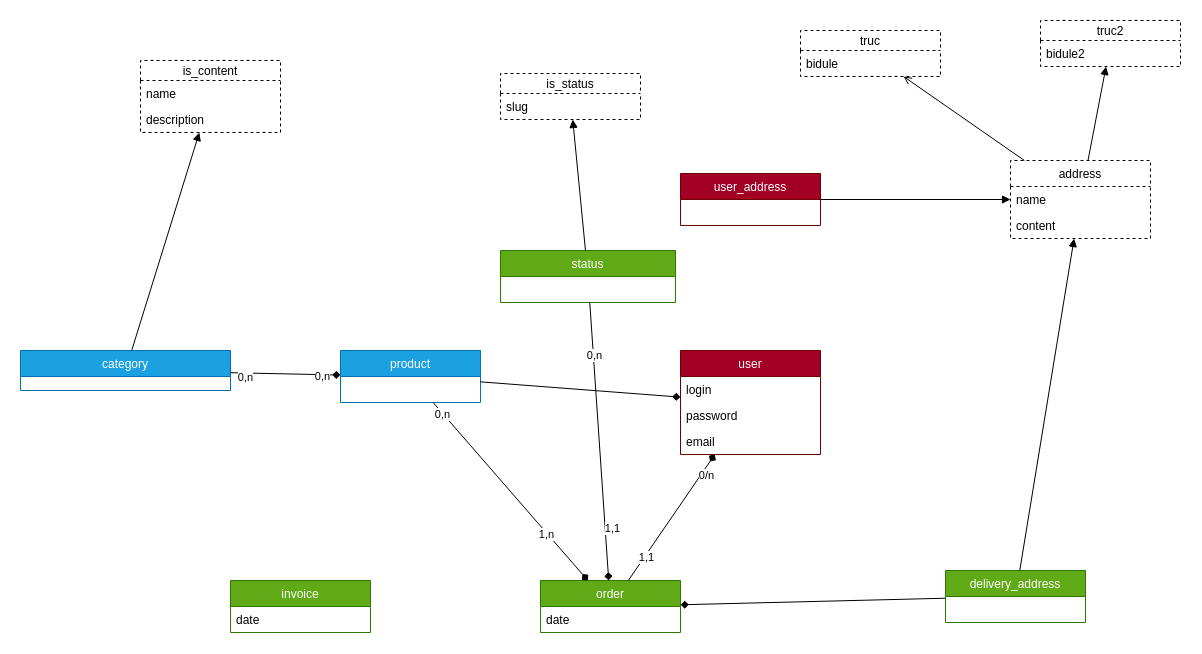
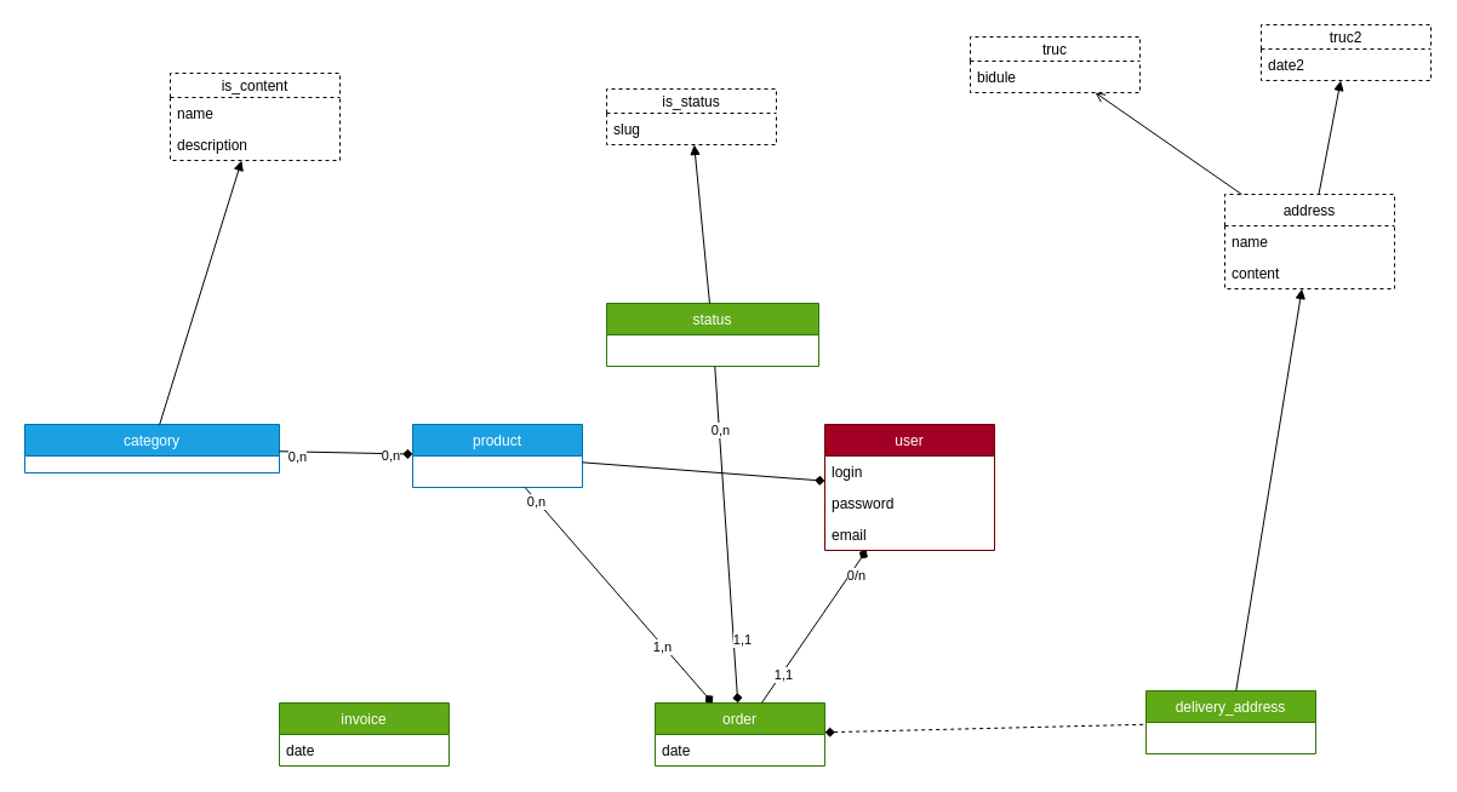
  <mxCell id="0" />
  <mxCell id="1" parent="0" />
  <mxCell id="2" value="product" style="swimlane;fontStyle=0;childLayout=stackLayout;horizontal=1;startSize=26;fillColor=#1ba1e2;horizontalStack=0;resizeParent=1;resizeParentMax=0;resizeLast=0;collapsible=1;marginBottom=0;strokeColor=#006EAF;fontColor=#ffffff;" parent="1" vertex="1"><mxGeometry x="340" width="140" height="52" as="geometry" y="350" /></mxCell>
  <mxCell id="3" value="user" style="swimlane;fontStyle=0;childLayout=stackLayout;horizontal=1;startSize=26;fillColor=#a20025;horizontalStack=0;resizeParent=1;resizeParentMax=0;resizeLast=0;collapsible=1;marginBottom=0;strokeColor=#6F0000;fontColor=#ffffff;" parent="1" vertex="1"><mxGeometry x="680" width="140" height="104" as="geometry" y="350" /></mxCell>
  <mxCell id="4" value="login" style="text;strokeColor=none;fillColor=none;align=left;verticalAlign=top;spacingLeft=4;spacingRight=4;overflow=hidden;rotatable=0;points=[[0,0.5],[1,0.5]];portConstraint=eastwest;" parent="3" vertex="1"><mxGeometry y="26" width="140" height="26" as="geometry" /></mxCell>
  <mxCell id="5" value="password" style="text;strokeColor=none;fillColor=none;align=left;verticalAlign=top;spacingLeft=4;spacingRight=4;overflow=hidden;rotatable=0;points=[[0,0.5],[1,0.5]];portConstraint=eastwest;" parent="3" vertex="1"><mxGeometry y="52" width="140" height="26" as="geometry" /></mxCell>
  <mxCell id="6" value="email" style="text;strokeColor=none;fillColor=none;align=left;verticalAlign=top;spacingLeft=4;spacingRight=4;overflow=hidden;rotatable=0;points=[[0,0.5],[1,0.5]];portConstraint=eastwest;" parent="3" vertex="1"><mxGeometry y="78" width="140" height="26" as="geometry" /></mxCell>
  <mxCell id="7" value="order" style="swimlane;fontStyle=0;childLayout=stackLayout;horizontal=1;startSize=26;fillColor=#60a917;horizontalStack=0;resizeParent=1;resizeParentMax=0;resizeLast=0;collapsible=1;marginBottom=0;strokeColor=#2D7600;fontColor=#ffffff;" parent="1" vertex="1"><mxGeometry x="540" y="580" width="140" height="52" as="geometry" /></mxCell>
  <mxCell id="8" value="date" style="text;strokeColor=none;fillColor=none;align=left;verticalAlign=top;spacingLeft=4;spacingRight=4;overflow=hidden;rotatable=0;points=[[0,0.5],[1,0.5]];portConstraint=eastwest;" parent="7" vertex="1"><mxGeometry y="26" width="140" height="26" as="geometry" /></mxCell>
  <mxCell id="9" value="" style="endArrow=none;html=1;endFill=0;startArrow=diamond;startFill=1;" parent="1" source="3" target="7" edge="1"><mxGeometry width="50" height="50" relative="1" as="geometry"><mxPoint x="430" y="750" as="sourcePoint" /><mxPoint x="480" y="700" as="targetPoint" /></mxGeometry></mxCell>
  <mxCell id="10" value="0/n" style="edgeLabel;html=1;align=center;verticalAlign=middle;resizable=0;points=[];" parent="9" vertex="1" connectable="0"><mxGeometry x="-0.639" relative="1" as="geometry"><mxPoint x="6.78" y="-3.05" as="offset" /></mxGeometry></mxCell>
  <mxCell id="11" value="1,1" style="edgeLabel;html=1;align=center;verticalAlign=middle;resizable=0;points=[];" parent="9" vertex="1" connectable="0"><mxGeometry x="0.623" relative="1" as="geometry"><mxPoint x="1" as="offset" /></mxGeometry></mxCell>
  <mxCell id="12" value="" style="endArrow=none;html=1;endFill=0;startArrow=diamond;startFill=1;" parent="1" source="7" target="2" edge="1"><mxGeometry width="50" height="50" relative="1" as="geometry"><mxPoint x="520" y="630" as="sourcePoint" /><mxPoint x="570" y="580" as="targetPoint" /></mxGeometry></mxCell>
  <mxCell id="13" value="1,n" style="edgeLabel;html=1;align=center;verticalAlign=middle;resizable=0;points=[];" parent="12" vertex="1" connectable="0"><mxGeometry x="-0.477" y="1" relative="1" as="geometry"><mxPoint as="offset" /></mxGeometry></mxCell>
  <mxCell id="14" value="0,n" style="edgeLabel;html=1;align=center;verticalAlign=middle;resizable=0;points=[];" parent="12" vertex="1" connectable="0"><mxGeometry x="0.876" y="1" relative="1" as="geometry"><mxPoint as="offset" /></mxGeometry></mxCell>
  <mxCell id="15" value="status" style="swimlane;fontStyle=0;childLayout=stackLayout;horizontal=1;startSize=26;fillColor=#60a917;horizontalStack=0;resizeParent=1;resizeParentMax=0;resizeLast=0;collapsible=1;marginBottom=0;strokeColor=#2D7600;fontColor=#ffffff;" parent="1" vertex="1"><mxGeometry x="500" y="250" width="175" height="52" as="geometry" /></mxCell>
  <mxCell id="16" value="" style="endArrow=none;html=1;endFill=0;startArrow=diamond;startFill=1;" parent="1" source="7" target="15" edge="1"><mxGeometry width="50" height="50" relative="1" as="geometry"><mxPoint x="734.828" y="590" as="sourcePoint" /><mxPoint x="700" y="760" as="targetPoint" /></mxGeometry></mxCell>
  <mxCell id="17" value="1,1" style="edgeLabel;html=1;align=center;verticalAlign=middle;resizable=0;points=[];" parent="16" vertex="1" connectable="0"><mxGeometry x="-0.639" relative="1" as="geometry"><mxPoint x="6.78" y="-3.05" as="offset" /></mxGeometry></mxCell>
  <mxCell id="18" value="0,n" style="edgeLabel;html=1;align=center;verticalAlign=middle;resizable=0;points=[];" parent="16" vertex="1" connectable="0"><mxGeometry x="0.623" relative="1" as="geometry"><mxPoint x="1" as="offset" /></mxGeometry></mxCell>
  <mxCell id="19" value="address" style="swimlane;fontStyle=0;childLayout=stackLayout;horizontal=1;startSize=26;horizontalStack=0;resizeParent=1;resizeParentMax=0;resizeLast=0;collapsible=1;marginBottom=0;dashed=1;" parent="1" vertex="1"><mxGeometry x="1010" y="160" width="140" height="78" as="geometry" /></mxCell>
  <mxCell id="20" value="name" style="text;strokeColor=none;fillColor=none;align=left;verticalAlign=top;spacingLeft=4;spacingRight=4;overflow=hidden;rotatable=0;points=[[0,0.5],[1,0.5]];portConstraint=eastwest;" parent="19" vertex="1"><mxGeometry y="26" width="140" height="26" as="geometry" /></mxCell>
  <mxCell id="21" value="content" style="text;strokeColor=none;fillColor=none;align=left;verticalAlign=top;spacingLeft=4;spacingRight=4;overflow=hidden;rotatable=0;points=[[0,0.5],[1,0.5]];portConstraint=eastwest;" parent="19" vertex="1"><mxGeometry y="52" width="140" height="26" as="geometry" /></mxCell>
  <mxCell id="22" value="delivery_address" style="swimlane;fontStyle=0;childLayout=stackLayout;horizontal=1;startSize=26;fillColor=#60a917;horizontalStack=0;resizeParent=1;resizeParentMax=0;resizeLast=0;collapsible=1;marginBottom=0;strokeColor=#2D7600;fontColor=#ffffff;" parent="1" vertex="1"><mxGeometry x="945" y="570" width="140" height="52" as="geometry" /></mxCell>
- <mxCell id="23" value="user_address" style="swimlane;fontStyle=0;childLayout=stackLayout;horizontal=1;startSize=26;fillColor=#a20025;horizontalStack=0;resizeParent=1;resizeParentMax=0;resizeLast=0;collapsible=1;marginBottom=0;strokeColor=#6F0000;fontColor=#ffffff;" parent="1" vertex="1"><mxGeometry x="680" y="173" width="140" height="52" as="geometry" /></mxCell>
- <mxCell id="24" value="" style="endArrow=block;html=1;endFill=1;" parent="1" source="23" target="19" edge="1"><mxGeometry width="50" height="50" relative="1" as="geometry"><mxPoint x="890" y="340" as="sourcePoint" /><mxPoint x="970" y="430" as="targetPoint" /></mxGeometry></mxCell>
  <mxCell id="25" value="" style="endArrow=block;html=1;endFill=1;" parent="1" source="22" target="19" edge="1"><mxGeometry width="50" height="50" relative="1" as="geometry"><mxPoint x="1000.612" y="420" as="sourcePoint" /><mxPoint x="1034.082" y="338" as="targetPoint" /></mxGeometry></mxCell>
  <mxCell id="26" value="" style="endArrow=none;html=1;endFill=0;startArrow=diamond;startFill=1;" parent="1" source="3" target="2" edge="1"><mxGeometry width="50" height="50" relative="1" as="geometry"><mxPoint x="920" y="480" as="sourcePoint" /><mxPoint x="970" y="430" as="targetPoint" /></mxGeometry></mxCell>
- <mxCell id="27" value="" style="endArrow=none;html=1;startArrow=diamond;startFill=1;endFill=0;" parent="1" source="7" target="22" edge="1"><mxGeometry width="50" height="50" relative="1" as="geometry"><mxPoint x="820" y="430" as="sourcePoint" /><mxPoint x="970" y="600" as="targetPoint" /></mxGeometry></mxCell>
+ <mxCell id="27" value="" style="endArrow=none;html=1;startArrow=diamond;startFill=1;endFill=0;dashed=1;" parent="1" source="7" target="22" edge="1"><mxGeometry width="50" height="50" relative="1" as="geometry"><mxPoint x="820" y="430" as="sourcePoint" /><mxPoint x="970" y="600" as="targetPoint" /></mxGeometry></mxCell>
  <mxCell id="28" value="category" style="swimlane;fontStyle=0;childLayout=stackLayout;horizontal=1;startSize=26;fillColor=#1ba1e2;horizontalStack=0;resizeParent=1;resizeParentMax=0;resizeLast=0;collapsible=1;marginBottom=0;strokeColor=#006EAF;fontColor=#ffffff;" parent="1" vertex="1"><mxGeometry x="20" y="350" width="210" height="40" as="geometry" /></mxCell>
  <mxCell id="29" value="" style="endArrow=none;html=1;endFill=0;startArrow=diamond;startFill=1;" parent="1" source="2" target="28" edge="1"><mxGeometry width="50" height="50" relative="1" as="geometry"><mxPoint x="480" y="530" as="sourcePoint" /><mxPoint x="530" y="480" as="targetPoint" /></mxGeometry></mxCell>
  <mxCell id="30" value="0,n" style="edgeLabel;html=1;align=center;verticalAlign=middle;resizable=0;points=[];" parent="29" vertex="1" connectable="0"><mxGeometry x="-0.678" y="1" relative="1" as="geometry"><mxPoint as="offset" /></mxGeometry></mxCell>
  <mxCell id="31" value="0,n" style="edgeLabel;html=1;align=center;verticalAlign=middle;resizable=0;points=[];" parent="29" vertex="1" connectable="0"><mxGeometry x="0.733" y="4" relative="1" as="geometry"><mxPoint as="offset" /></mxGeometry></mxCell>
  <mxCell id="32" value="invoice" style="swimlane;fontStyle=0;childLayout=stackLayout;horizontal=1;startSize=26;fillColor=#60a917;horizontalStack=0;resizeParent=1;resizeParentMax=0;resizeLast=0;collapsible=1;marginBottom=0;strokeColor=#2D7600;fontColor=#ffffff;" parent="1" vertex="1"><mxGeometry x="230" y="580" width="140" height="52" as="geometry" /></mxCell>
  <mxCell id="33" value="date" style="text;strokeColor=none;fillColor=none;align=left;verticalAlign=top;spacingLeft=4;spacingRight=4;overflow=hidden;rotatable=0;points=[[0,0.5],[1,0.5]];portConstraint=eastwest;" parent="32" vertex="1"><mxGeometry y="26" width="140" height="26" as="geometry" /></mxCell>
  <mxCell id="34" value="truc" style="swimlane;fontStyle=0;childLayout=stackLayout;horizontal=1;startSize=20;horizontalStack=0;resizeParent=1;resizeParentMax=0;resizeLast=0;collapsible=1;marginBottom=0;dashed=1;" vertex="1" parent="1"><mxGeometry x="800" y="30" width="140" height="46" as="geometry" /></mxCell>
  <mxCell id="35" value="bidule" style="text;strokeColor=none;fillColor=none;align=left;verticalAlign=top;spacingLeft=4;spacingRight=4;overflow=hidden;rotatable=0;points=[[0,0.5],[1,0.5]];portConstraint=eastwest;" vertex="1" parent="34"><mxGeometry y="20" width="140" height="26" as="geometry" /></mxCell>
  <mxCell id="36" value="" style="endArrow=open;html=1;endFill=1;" edge="1" parent="1" source="19" target="34"><mxGeometry width="50" height="50" relative="1" as="geometry"><mxPoint x="884.054" y="590" as="sourcePoint" /><mxPoint x="1068.919" y="248" as="targetPoint" /></mxGeometry></mxCell>
  <mxCell id="37" value="truc2" style="swimlane;fontStyle=0;childLayout=stackLayout;horizontal=1;startSize=20;horizontalStack=0;resizeParent=1;resizeParentMax=0;resizeLast=0;collapsible=1;marginBottom=0;dashed=1;" vertex="1" parent="1"><mxGeometry x="1040" y="20" width="140" height="46" as="geometry" /></mxCell>
- <mxCell id="38" value="bidule2" style="text;strokeColor=none;fillColor=none;align=left;verticalAlign=top;spacingLeft=4;spacingRight=4;overflow=hidden;rotatable=0;points=[[0,0.5],[1,0.5]];portConstraint=eastwest;" vertex="1" parent="37"><mxGeometry y="20" width="140" height="26" as="geometry" /></mxCell>
+ <mxCell id="38" value="date2" style="text;strokeColor=none;fillColor=none;align=left;verticalAlign=top;spacingLeft=4;spacingRight=4;overflow=hidden;rotatable=0;points=[[0,0.5],[1,0.5]];portConstraint=eastwest;" vertex="1" parent="37"><mxGeometry y="20" width="140" height="26" as="geometry" /></mxCell>
  <mxCell id="39" value="" style="endArrow=block;html=1;endFill=1;" edge="1" parent="1" source="19" target="37"><mxGeometry width="50" height="50" relative="1" as="geometry"><mxPoint x="1033.904" y="170" as="sourcePoint" /><mxPoint x="913.082" y="86" as="targetPoint" /></mxGeometry></mxCell>
  <mxCell id="40" value="is_content" style="swimlane;fontStyle=0;childLayout=stackLayout;horizontal=1;startSize=20;horizontalStack=0;resizeParent=1;resizeParentMax=0;resizeLast=0;collapsible=1;marginBottom=0;dashed=1;" vertex="1" parent="1"><mxGeometry x="140" y="60" width="140" height="72" as="geometry" /></mxCell>
  <mxCell id="41" value="name" style="text;strokeColor=none;fillColor=none;align=left;verticalAlign=top;spacingLeft=4;spacingRight=4;overflow=hidden;rotatable=0;points=[[0,0.5],[1,0.5]];portConstraint=eastwest;" vertex="1" parent="40"><mxGeometry y="20" width="140" height="26" as="geometry" /></mxCell>
  <mxCell id="42" value="description" style="text;strokeColor=none;fillColor=none;align=left;verticalAlign=top;spacingLeft=4;spacingRight=4;overflow=hidden;rotatable=0;points=[[0,0.5],[1,0.5]];portConstraint=eastwest;" vertex="1" parent="40"><mxGeometry y="46" width="140" height="26" as="geometry" /></mxCell>
  <mxCell id="43" value="" style="endArrow=block;html=1;endFill=1;" edge="1" parent="1" source="28" target="40"><mxGeometry width="50" height="50" relative="1" as="geometry"><mxPoint x="310.824" y="304" as="sourcePoint" /><mxPoint x="190.002" y="220" as="targetPoint" /></mxGeometry></mxCell>
  <mxCell id="44" value="is_status" style="swimlane;fontStyle=0;childLayout=stackLayout;horizontal=1;startSize=20;horizontalStack=0;resizeParent=1;resizeParentMax=0;resizeLast=0;collapsible=1;marginBottom=0;dashed=1;" vertex="1" parent="1"><mxGeometry x="500" y="73" width="140" height="46" as="geometry" /></mxCell>
  <mxCell id="45" value="slug" style="text;strokeColor=none;fillColor=none;align=left;verticalAlign=top;spacingLeft=4;spacingRight=4;overflow=hidden;rotatable=0;points=[[0,0.5],[1,0.5]];portConstraint=eastwest;" vertex="1" parent="44"><mxGeometry y="20" width="140" height="26" as="geometry" /></mxCell>
  <mxCell id="46" value="" style="endArrow=block;html=1;endFill=1;" edge="1" parent="1" source="15" target="44"><mxGeometry width="50" height="50" relative="1" as="geometry"><mxPoint x="420" y="115.63" as="sourcePoint" /><mxPoint x="290" y="109.37" as="targetPoint" /></mxGeometry></mxCell>
